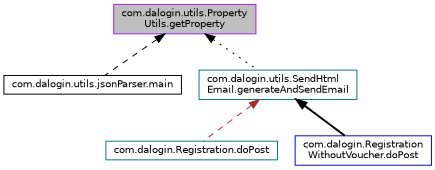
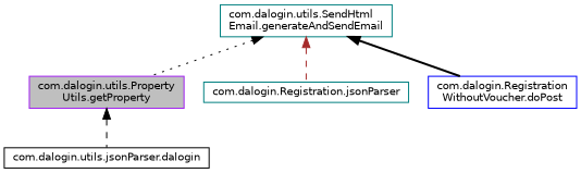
  digraph {
    rankdir=TB
    node [color=teal fillcolor=white fontname=Helvetica fontsize=10 shape=record style=filled]
    edge [color=black dir=back fontname=Helvetica fontsize=10 labelfontname=Helvetica labelfontsize=10 style=dashed]
    n1 [color=purple fillcolor=grey75 fontcolor=black height=0.2 label="com.dalogin.utils.Property\lUtils.getProperty" width=0.4]
-   n2 [color=black height=0.2 label="com.dalogin.utils.jsonParser.main" width=0.4]
+   n2 [color=black height=0.2 label="com.dalogin.utils.jsonParser.dalogin" width=0.4]
    n3 [height=0.2 label="com.dalogin.utils.SendHtml\lEmail.generateAndSendEmail" width=0.4]
-   n4 [height=0.2 label="com.dalogin.Registration.doPost" width=0.4]
+   n4 [height=0.2 label="com.dalogin.Registration.jsonParser" width=0.4]
    n5 [color=blue height=0.2 label="com.dalogin.Registration\lWithoutVoucher.doPost" width=0.4]
    n1 -> n2
-   n1 -> n3 [style=dotted]
+   n3 -> n1 [style=dotted]
    n3 -> n4 [color=brown]
    n3 -> n5 [style=bold]
  }
